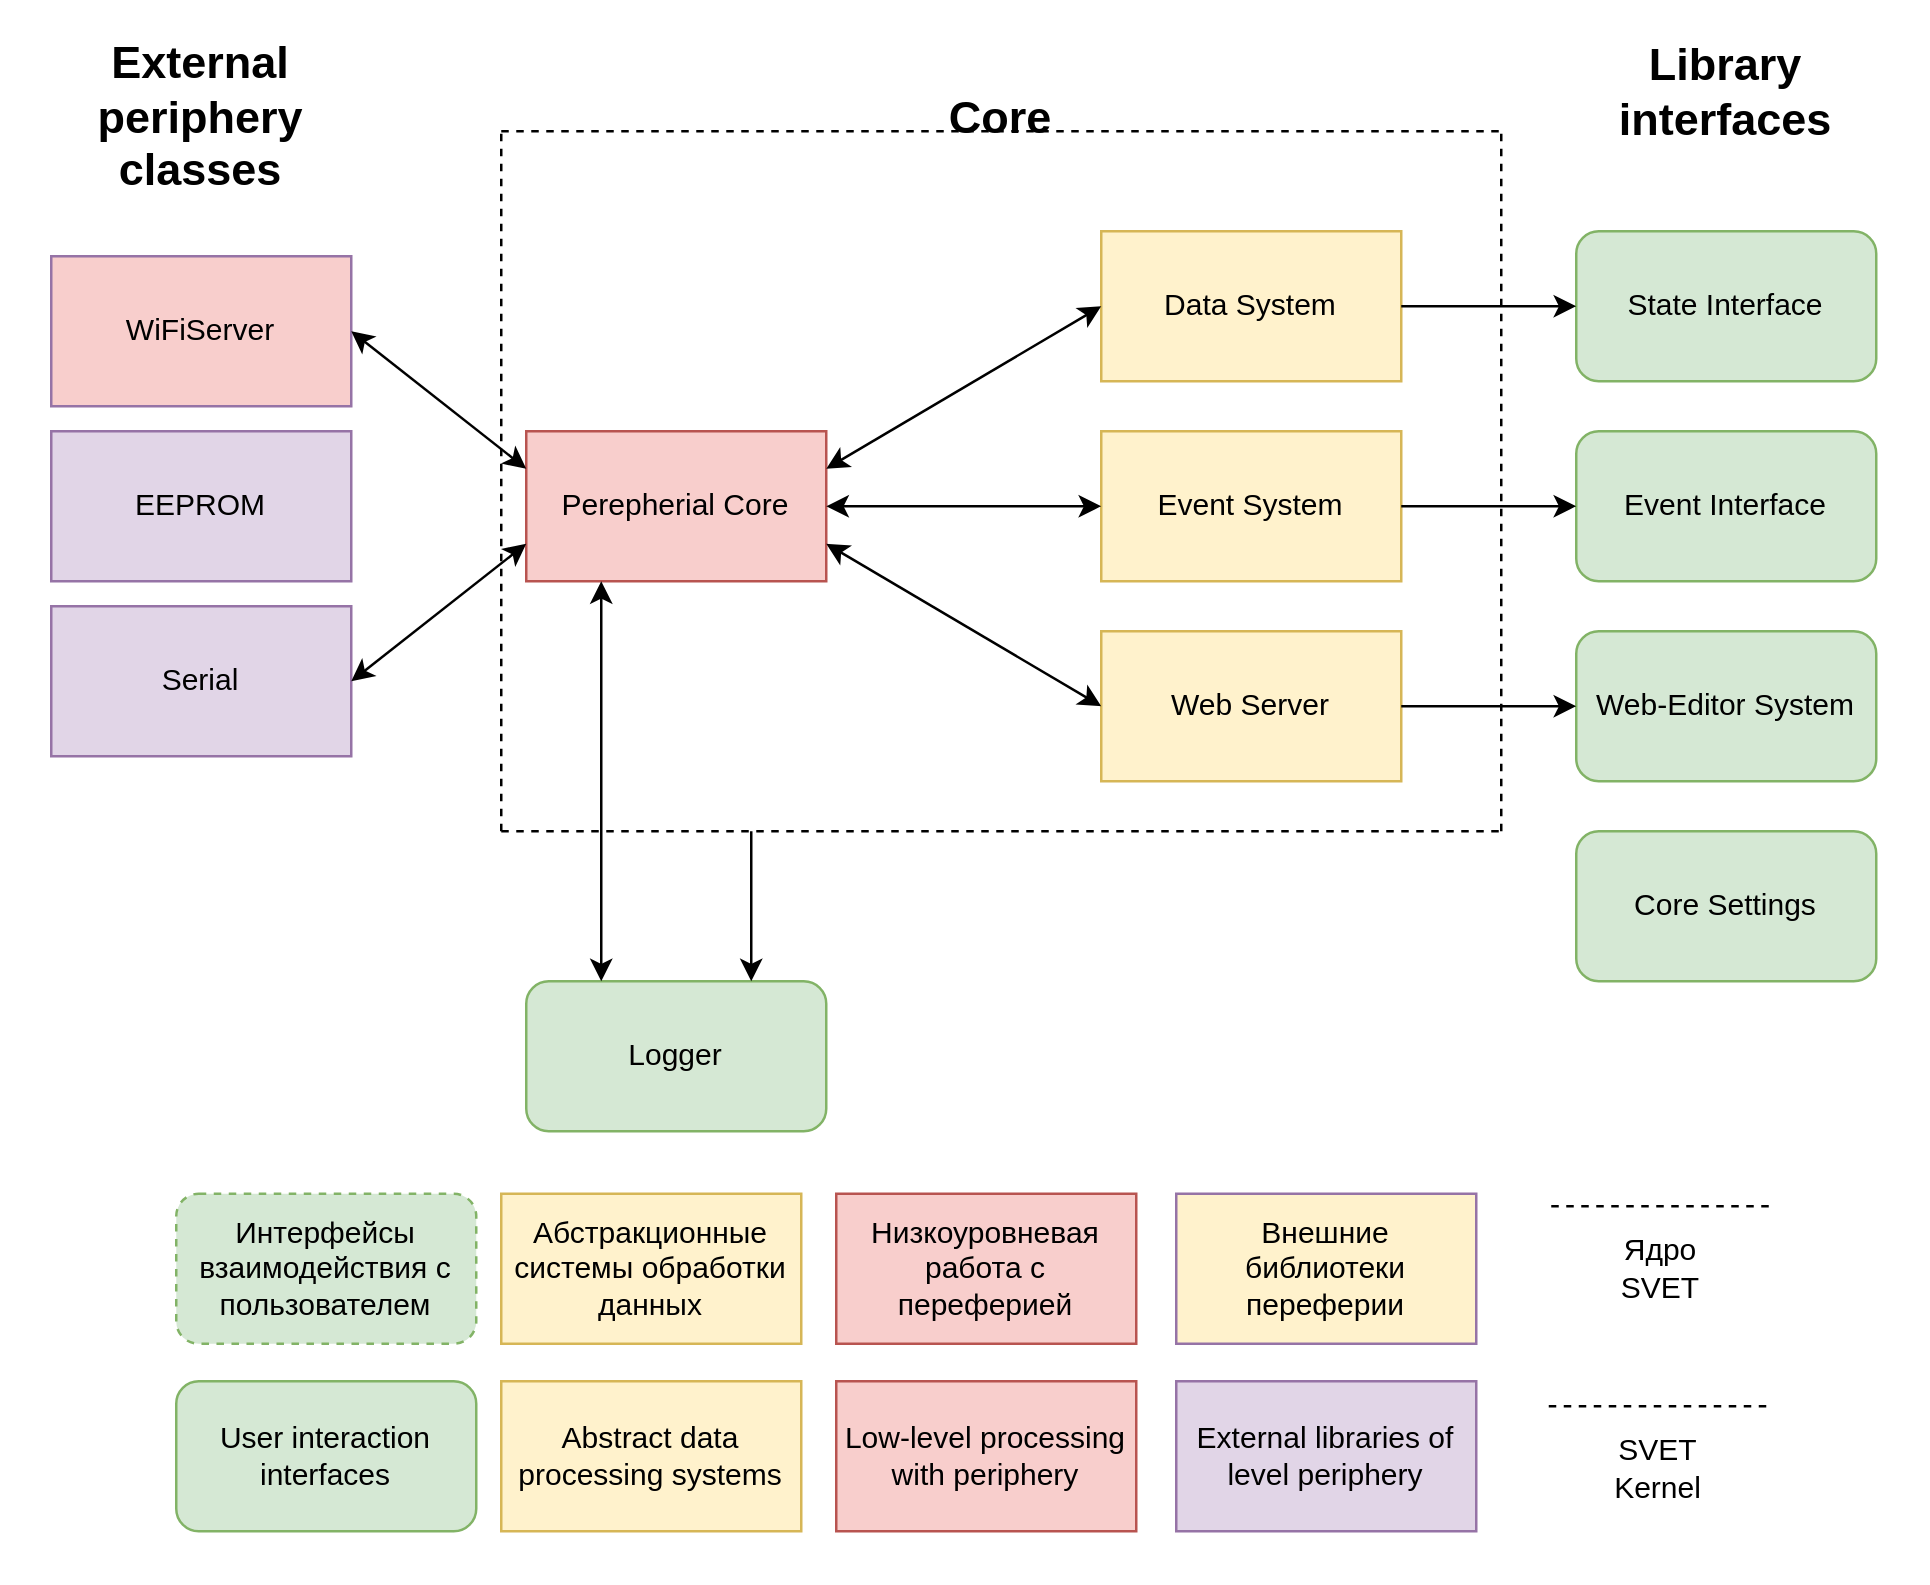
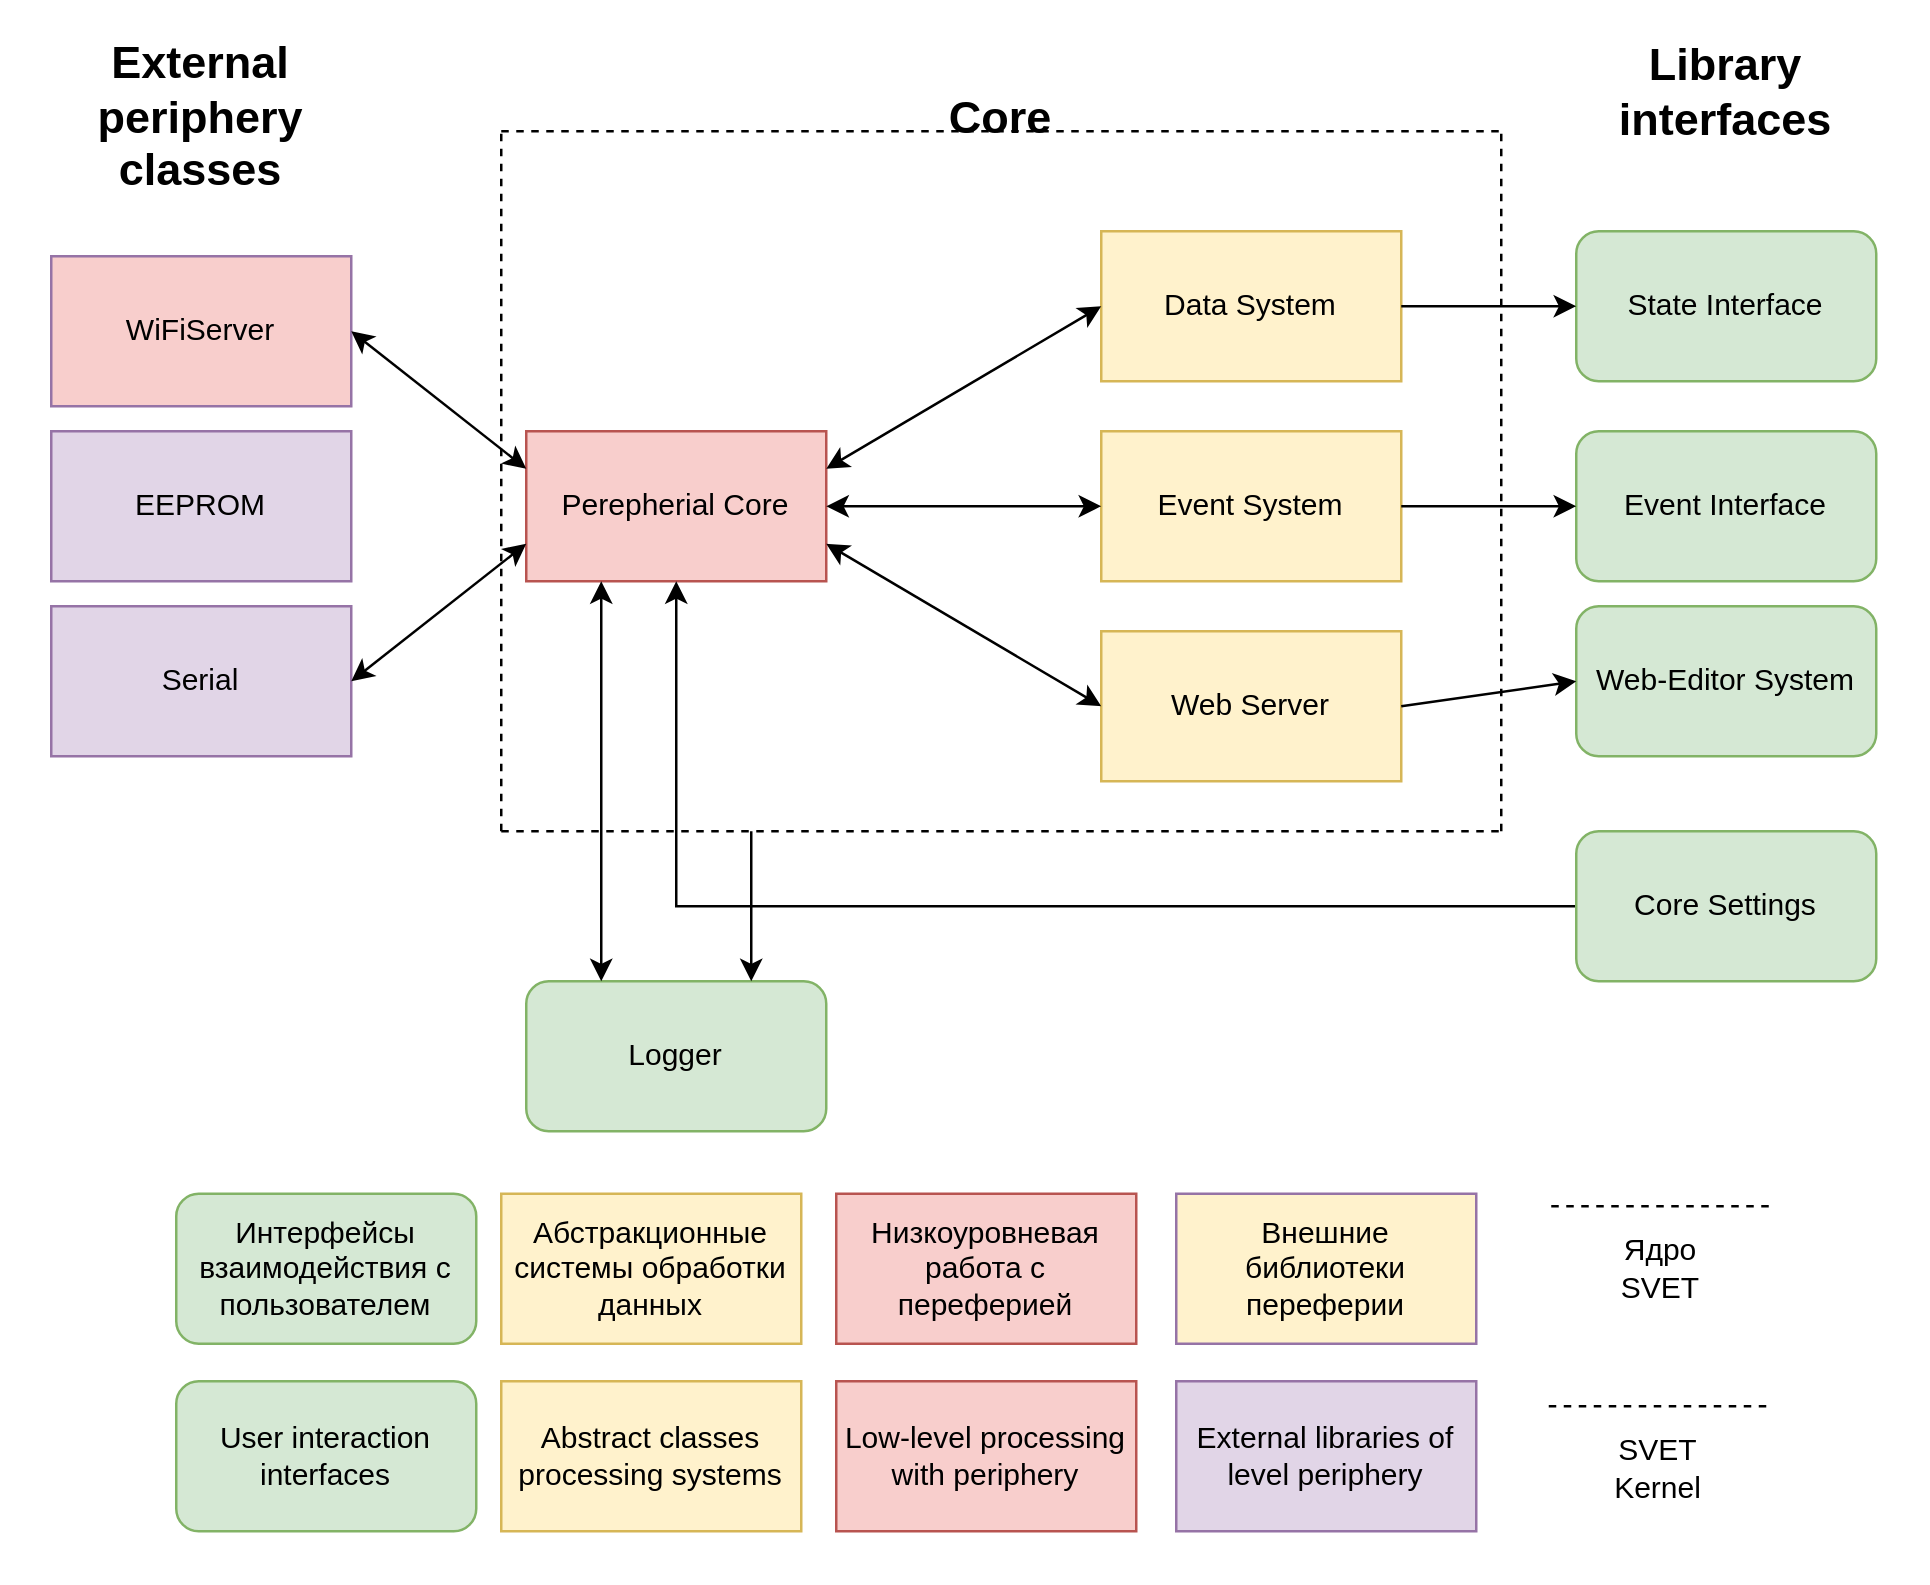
  <mxCell id="0" />
  <mxCell id="1" parent="0" />
  <mxCell id="2" value="Perepherial Core" style="rounded=0;whiteSpace=wrap;html=1;fillColor=#f8cecc;strokeColor=#b85450;" parent="1" vertex="1"><mxGeometry x="210" y="170" width="120" height="60" as="geometry" /></mxCell>
  <mxCell id="3" value="Data System" style="rounded=0;whiteSpace=wrap;html=1;fillColor=#fff2cc;strokeColor=#d6b656;" parent="1" vertex="1"><mxGeometry x="440" y="90" width="120" height="60" as="geometry" /></mxCell>
  <mxCell id="4" value="Event System" style="rounded=0;whiteSpace=wrap;html=1;fillColor=#fff2cc;strokeColor=#d6b656;" parent="1" vertex="1"><mxGeometry x="440" y="170" width="120" height="60" as="geometry" /></mxCell>
  <mxCell id="5" value="Web Server" style="rounded=0;whiteSpace=wrap;html=1;fillColor=#fff2cc;strokeColor=#d6b656;" parent="1" vertex="1"><mxGeometry x="440" y="250" width="120" height="60" as="geometry" /></mxCell>
  <mxCell id="6" value="" style="endArrow=classic;startArrow=classic;html=1;rounded=0;entryX=0;entryY=0.5;entryDx=0;entryDy=0;exitX=1;exitY=0.25;exitDx=0;exitDy=0;" parent="1" source="2" target="3" edge="1"><mxGeometry width="50" height="50" relative="1" as="geometry"><mxPoint x="470" y="210" as="sourcePoint" /><mxPoint x="520" y="160" as="targetPoint" /></mxGeometry></mxCell>
  <mxCell id="7" value="" style="endArrow=classic;startArrow=classic;html=1;rounded=0;entryX=0;entryY=0.5;entryDx=0;entryDy=0;exitX=1;exitY=0.5;exitDx=0;exitDy=0;" parent="1" source="2" target="4" edge="1"><mxGeometry width="50" height="50" relative="1" as="geometry"><mxPoint x="470" y="210" as="sourcePoint" /><mxPoint x="520" y="160" as="targetPoint" /></mxGeometry></mxCell>
  <mxCell id="8" value="" style="endArrow=classic;startArrow=classic;html=1;rounded=0;entryX=0;entryY=0.5;entryDx=0;entryDy=0;exitX=1;exitY=0.75;exitDx=0;exitDy=0;" parent="1" source="2" target="5" edge="1"><mxGeometry width="50" height="50" relative="1" as="geometry"><mxPoint x="470" y="210" as="sourcePoint" /><mxPoint x="520" y="160" as="targetPoint" /></mxGeometry></mxCell>
  <mxCell id="9" value="" style="endArrow=none;dashed=1;html=1;rounded=0;" parent="1" edge="1"><mxGeometry width="50" height="50" relative="1" as="geometry"><mxPoint x="200" y="50" as="sourcePoint" /><mxPoint x="600" y="50" as="targetPoint" /></mxGeometry></mxCell>
  <mxCell id="10" value="" style="endArrow=none;dashed=1;html=1;rounded=0;" parent="1" edge="1"><mxGeometry width="50" height="50" relative="1" as="geometry"><mxPoint x="600" y="330" as="sourcePoint" /><mxPoint x="600" y="50" as="targetPoint" /></mxGeometry></mxCell>
  <mxCell id="11" value="" style="endArrow=none;dashed=1;html=1;rounded=0;" parent="1" edge="1"><mxGeometry width="50" height="50" relative="1" as="geometry"><mxPoint x="200" y="330" as="sourcePoint" /><mxPoint x="200" y="50" as="targetPoint" /></mxGeometry></mxCell>
  <mxCell id="12" value="" style="endArrow=none;dashed=1;html=1;rounded=0;" parent="1" edge="1"><mxGeometry width="50" height="50" relative="1" as="geometry"><mxPoint x="200" y="330" as="sourcePoint" /><mxPoint x="600" y="330" as="targetPoint" /></mxGeometry></mxCell>
  <mxCell id="13" value="State Interface" style="rounded=1;whiteSpace=wrap;html=1;fillColor=#d5e8d4;strokeColor=#82b366;" parent="1" vertex="1"><mxGeometry x="630" y="90" width="120" height="60" as="geometry" /></mxCell>
  <mxCell id="14" value="Event Interface" style="rounded=1;whiteSpace=wrap;html=1;fillColor=#d5e8d4;strokeColor=#82b366;" parent="1" vertex="1"><mxGeometry x="630" y="170" width="120" height="60" as="geometry" /></mxCell>
- <mxCell id="15" value="Web-Editor System" style="rounded=1;whiteSpace=wrap;html=1;fillColor=#d5e8d4;strokeColor=#82b366;" parent="1" vertex="1"><mxGeometry x="630" y="250" width="120" height="60" as="geometry" /></mxCell>
+ <mxCell id="15" value="Web-Editor System" style="rounded=1;whiteSpace=wrap;html=1;fillColor=#d5e8d4;strokeColor=#82b366;" parent="1" vertex="1"><mxGeometry x="630" y="240" width="120" height="60" as="geometry" /></mxCell>
  <mxCell id="16" value="" style="endArrow=classic;html=1;rounded=0;entryX=0;entryY=0.5;entryDx=0;entryDy=0;exitX=1;exitY=0.5;exitDx=0;exitDy=0;" parent="1" source="3" target="13" edge="1"><mxGeometry width="50" height="50" relative="1" as="geometry"><mxPoint x="470" y="210" as="sourcePoint" /><mxPoint x="520" y="160" as="targetPoint" /></mxGeometry></mxCell>
  <mxCell id="17" value="" style="endArrow=classic;html=1;rounded=0;entryX=0;entryY=0.5;entryDx=0;entryDy=0;exitX=1;exitY=0.5;exitDx=0;exitDy=0;" parent="1" source="4" target="14" edge="1"><mxGeometry width="50" height="50" relative="1" as="geometry"><mxPoint x="470" y="210" as="sourcePoint" /><mxPoint x="520" y="160" as="targetPoint" /></mxGeometry></mxCell>
  <mxCell id="18" value="" style="endArrow=classic;html=1;rounded=0;entryX=0;entryY=0.5;entryDx=0;entryDy=0;exitX=1;exitY=0.5;exitDx=0;exitDy=0;" parent="1" source="5" target="15" edge="1"><mxGeometry width="50" height="50" relative="1" as="geometry"><mxPoint x="470" y="210" as="sourcePoint" /><mxPoint x="520" y="160" as="targetPoint" /></mxGeometry></mxCell>
  <mxCell id="19" value="&lt;h2&gt;Core&lt;/h2&gt;" style="text;html=1;align=center;verticalAlign=middle;whiteSpace=wrap;rounded=0;" parent="1" vertex="1"><mxGeometry x="370" y="30" width="60" height="30" as="geometry" /></mxCell>
  <mxCell id="20" value="&lt;h2&gt;Library interfaces&lt;/h2&gt;" style="text;html=1;align=center;verticalAlign=middle;whiteSpace=wrap;rounded=0;" parent="1" vertex="1"><mxGeometry x="660" y="20" width="60" height="30" as="geometry" /></mxCell>
  <mxCell id="21" value="WiFiServer" style="rounded=0;whiteSpace=wrap;html=1;fillColor=#f8cecc;strokeColor=#9673a6;" parent="1" vertex="1"><mxGeometry x="20" y="100" width="120" height="60" as="geometry" /></mxCell>
  <mxCell id="22" value="EEPROM" style="rounded=0;whiteSpace=wrap;html=1;fillColor=#e1d5e7;strokeColor=#9673a6;" parent="1" vertex="1"><mxGeometry x="20" y="170" width="120" height="60" as="geometry" /></mxCell>
  <mxCell id="23" value="" style="endArrow=classic;startArrow=classic;html=1;rounded=0;entryX=1;entryY=0.5;entryDx=0;entryDy=0;exitX=0;exitY=0.25;exitDx=0;exitDy=0;" parent="1" source="2" target="21" edge="1"><mxGeometry width="50" height="50" relative="1" as="geometry"><mxPoint x="380" y="210" as="sourcePoint" /><mxPoint x="430" y="160" as="targetPoint" /></mxGeometry></mxCell>
+ <mxCell id="24" style="edgeStyle=orthogonalEdgeStyle;rounded=0;orthogonalLoop=1;jettySize=auto;html=1;exitX=0;exitY=0.5;exitDx=0;exitDy=0;entryX=0.5;entryY=1;entryDx=0;entryDy=0;" parent="1" source="25" target="2" edge="1"><mxGeometry relative="1" as="geometry" /></mxCell>
  <mxCell id="25" value="Core Settings" style="rounded=1;whiteSpace=wrap;html=1;fillColor=#d5e8d4;strokeColor=#82b366;" parent="1" vertex="1"><mxGeometry x="630" y="330" width="120" height="60" as="geometry" /></mxCell>
  <mxCell id="26" value="Logger" style="rounded=1;whiteSpace=wrap;html=1;fillColor=#d5e8d4;strokeColor=#82b366;" vertex="1" parent="1"><mxGeometry x="210" y="390" width="120" height="60" as="geometry" /></mxCell>
- <mxCell id="27" value="Интерфейсы взаимодействия с пользователем" style="rounded=1;whiteSpace=wrap;html=1;fillColor=#d5e8d4;strokeColor=#82b366;dashed=1;" vertex="1" parent="1"><mxGeometry x="70" y="475" width="120" height="60" as="geometry" /></mxCell>
+ <mxCell id="27" value="Интерфейсы взаимодействия с пользователем" style="rounded=1;whiteSpace=wrap;html=1;fillColor=#d5e8d4;strokeColor=#82b366;" vertex="1" parent="1"><mxGeometry x="70" y="475" width="120" height="60" as="geometry" /></mxCell>
  <mxCell id="28" value="Абстракционные системы обработки данных" style="rounded=0;whiteSpace=wrap;html=1;fillColor=#fff2cc;strokeColor=#d6b656;" vertex="1" parent="1"><mxGeometry x="200" y="475" width="120" height="60" as="geometry" /></mxCell>
  <mxCell id="29" value="Низкоуровневая работа с переферией" style="rounded=0;whiteSpace=wrap;html=1;fillColor=#f8cecc;strokeColor=#b85450;" vertex="1" parent="1"><mxGeometry x="334" y="475" width="120" height="60" as="geometry" /></mxCell>
  <mxCell id="30" value="Внешние библиотеки переферии" style="rounded=0;whiteSpace=wrap;html=1;fillColor=#fff2cc;strokeColor=#9673a6;" vertex="1" parent="1"><mxGeometry x="470" y="475" width="120" height="60" as="geometry" /></mxCell>
  <mxCell id="31" value="Serial" style="rounded=0;whiteSpace=wrap;html=1;fillColor=#e1d5e7;strokeColor=#9673a6;" vertex="1" parent="1"><mxGeometry x="20" y="240" width="120" height="60" as="geometry" /></mxCell>
  <mxCell id="32" value="" style="endArrow=classic;startArrow=classic;html=1;rounded=0;entryX=0.25;entryY=0;entryDx=0;entryDy=0;exitX=0.25;exitY=1;exitDx=0;exitDy=0;" edge="1" parent="1" source="2" target="26"><mxGeometry width="50" height="50" relative="1" as="geometry"><mxPoint x="380" y="410" as="sourcePoint" /><mxPoint x="430" y="360" as="targetPoint" /></mxGeometry></mxCell>
  <mxCell id="33" value="" style="endArrow=classic;startArrow=classic;html=1;rounded=0;entryX=0;entryY=0.75;entryDx=0;entryDy=0;exitX=1;exitY=0.5;exitDx=0;exitDy=0;" edge="1" parent="1" source="31" target="2"><mxGeometry width="50" height="50" relative="1" as="geometry"><mxPoint x="380" y="410" as="sourcePoint" /><mxPoint x="430" y="360" as="targetPoint" /></mxGeometry></mxCell>
  <mxCell id="34" value="" style="endArrow=classic;html=1;rounded=0;entryX=0.75;entryY=0;entryDx=0;entryDy=0;" edge="1" parent="1" target="26"><mxGeometry width="50" height="50" relative="1" as="geometry"><mxPoint x="300" y="330" as="sourcePoint" /><mxPoint x="430" y="360" as="targetPoint" /></mxGeometry></mxCell>
  <mxCell id="35" value="" style="endArrow=none;dashed=1;html=1;rounded=0;" edge="1" parent="1"><mxGeometry width="50" height="50" relative="1" as="geometry"><mxPoint x="620" y="480" as="sourcePoint" /><mxPoint x="710" y="480" as="targetPoint" /></mxGeometry></mxCell>
  <mxCell id="36" value="Ядро SVET" style="text;html=1;align=center;verticalAlign=middle;whiteSpace=wrap;rounded=0;" vertex="1" parent="1"><mxGeometry x="634" y="490" width="60" height="30" as="geometry" /></mxCell>
  <mxCell id="37" value="User interaction interfaces" style="rounded=1;whiteSpace=wrap;html=1;fillColor=#d5e8d4;strokeColor=#82b366;" vertex="1" parent="1"><mxGeometry x="70" y="550" width="120" height="60" as="geometry" /></mxCell>
- <mxCell id="38" value="Abstract data processing systems" style="rounded=0;whiteSpace=wrap;html=1;fillColor=#fff2cc;strokeColor=#d6b656;" vertex="1" parent="1"><mxGeometry x="200" y="550" width="120" height="60" as="geometry" /></mxCell>
+ <mxCell id="38" value="Abstract classes processing systems" style="rounded=0;whiteSpace=wrap;html=1;fillColor=#fff2cc;strokeColor=#d6b656;" vertex="1" parent="1"><mxGeometry x="200" y="550" width="120" height="60" as="geometry" /></mxCell>
  <mxCell id="39" value="Low-level processing with periphery" style="rounded=0;whiteSpace=wrap;html=1;fillColor=#f8cecc;strokeColor=#b85450;" vertex="1" parent="1"><mxGeometry x="334" y="550" width="120" height="60" as="geometry" /></mxCell>
  <mxCell id="40" value="External libraries of level periphery" style="rounded=0;whiteSpace=wrap;html=1;fillColor=#e1d5e7;strokeColor=#9673a6;" vertex="1" parent="1"><mxGeometry x="470" y="550" width="120" height="60" as="geometry" /></mxCell>
  <mxCell id="41" value="" style="endArrow=none;dashed=1;html=1;rounded=0;" edge="1" parent="1"><mxGeometry width="50" height="50" relative="1" as="geometry"><mxPoint x="619" y="560" as="sourcePoint" /><mxPoint x="709" y="560" as="targetPoint" /></mxGeometry></mxCell>
  <mxCell id="42" value="SVET Kernel" style="text;html=1;align=center;verticalAlign=middle;whiteSpace=wrap;rounded=0;" vertex="1" parent="1"><mxGeometry x="633" y="570" width="60" height="30" as="geometry" /></mxCell>
  <mxCell id="43" value="&lt;h2&gt;External periphery classes&lt;/h2&gt;" style="text;html=1;align=center;verticalAlign=middle;whiteSpace=wrap;rounded=0;" vertex="1" parent="1"><mxGeometry x="50" y="30" width="60" height="30" as="geometry" /></mxCell>
